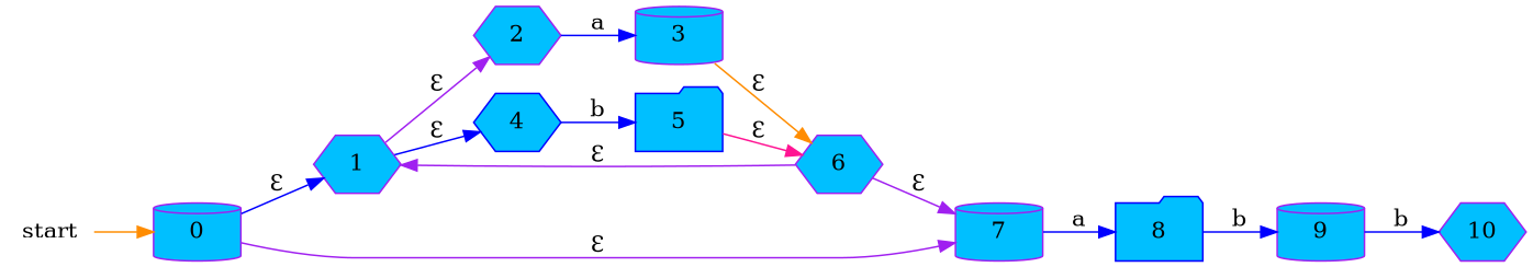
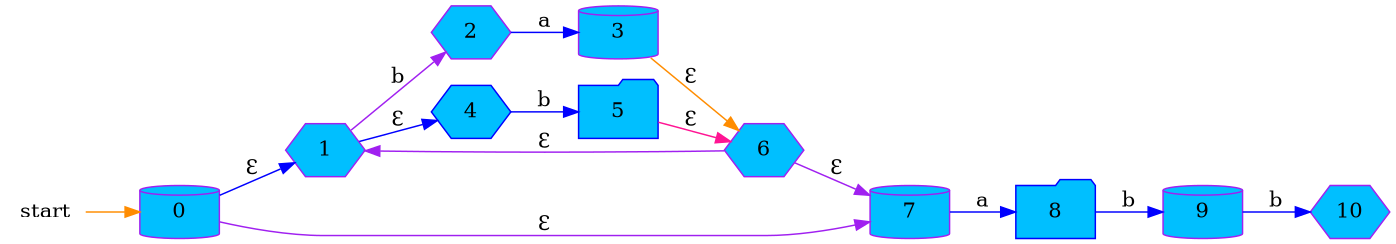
  digraph {
    rankdir=LR
    node [color=purple shape=hexagon fillcolor=deepskyblue style=filled]
    edge [color=blue]
    start [shape=plaintext fillcolor="" style=""]
    0 [shape=cylinder]
    1
    7 [shape=cylinder]
    2
    4 [color=blue]
    8 [color=blue shape=folder]
    3 [shape=cylinder]
    5 [color=blue shape=folder]
    6
    9 [shape=cylinder]
    10
    start -> 0 [color=darkorange]
    0 -> 1 [label="ℇ"]
    0 -> 7 [color=purple label="ℇ"]
-   1 -> 2 [color=purple label="ℇ"]
+   1 -> 2 [color=purple label=b]
    1 -> 4 [label="ℇ"]
    7 -> 8 [label=a]
    2 -> 3 [label=a]
    4 -> 5 [label=b]
    8 -> 9 [label=b]
    3 -> 6 [color=darkorange label="ℇ"]
    5 -> 6 [color=deeppink label="ℇ"]
    6 -> 1 [color=purple label="ℇ"]
    6 -> 7 [color=purple label="ℇ"]
    9 -> 10 [label=b]
  }
